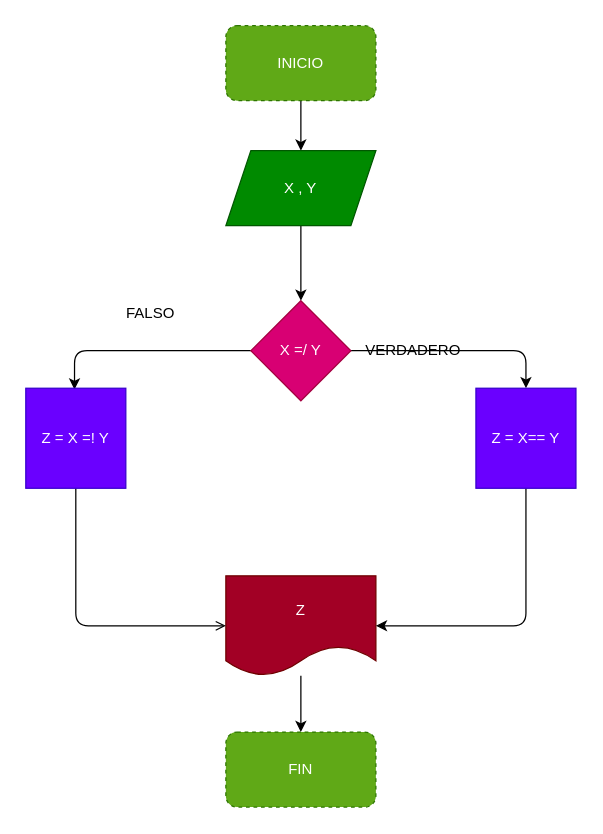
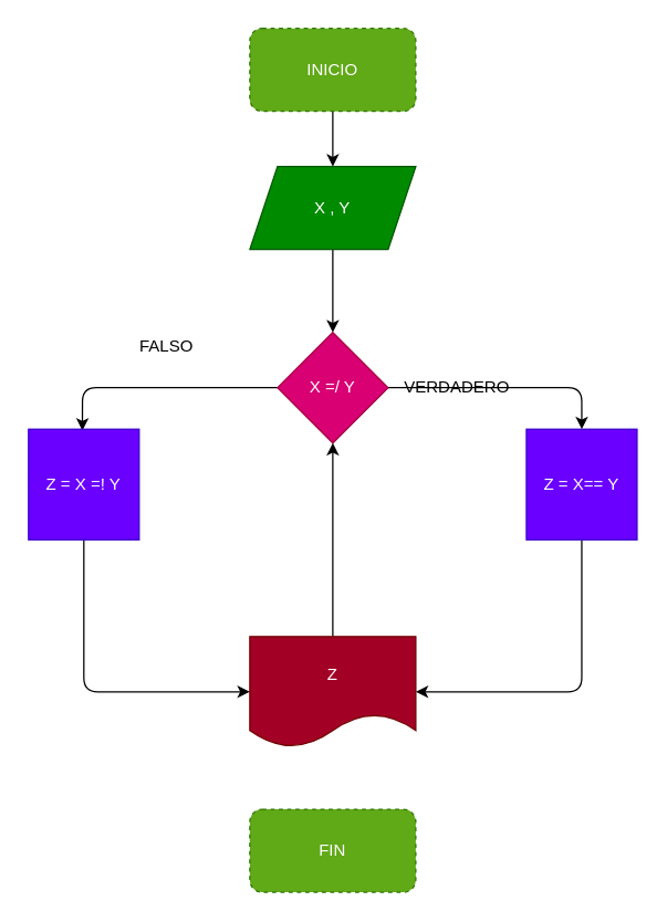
  <mxCell id="0" />
  <mxCell id="1" parent="0" />
  <mxCell id="2" value="" style="edgeStyle=none;html=1;" parent="1" source="3" target="5" edge="1"><mxGeometry relative="1" as="geometry" /></mxCell>
  <mxCell id="3" value="INICIO" style="rounded=1;whiteSpace=wrap;html=1;fillColor=#60a917;fontColor=#ffffff;strokeColor=#2D7600;dashed=1;" parent="1" vertex="1"><mxGeometry x="180" y="20" width="120" height="60" as="geometry" /></mxCell>
  <mxCell id="4" value="" style="edgeStyle=none;html=1;" parent="1" source="5" target="8" edge="1"><mxGeometry relative="1" as="geometry" /></mxCell>
  <mxCell id="5" value="X , Y" style="shape=parallelogram;perimeter=parallelogramPerimeter;whiteSpace=wrap;html=1;fixedSize=1;fillColor=#008a00;fontColor=#ffffff;strokeColor=#005700;" parent="1" vertex="1"><mxGeometry x="180" y="120" width="120" height="60" as="geometry" /></mxCell>
  <mxCell id="6" style="edgeStyle=none;html=1;exitX=1;exitY=0.5;exitDx=0;exitDy=0;entryX=0.5;entryY=0;entryDx=0;entryDy=0;" parent="1" source="8" edge="1"><mxGeometry relative="1" as="geometry"><mxPoint x="420" y="310" as="targetPoint" /><Array as="points"><mxPoint x="420" y="280" /></Array></mxGeometry></mxCell>
  <mxCell id="7" style="edgeStyle=none;html=1;exitX=0;exitY=0.5;exitDx=0;exitDy=0;entryX=0.408;entryY=0.013;entryDx=0;entryDy=0;entryPerimeter=0;" parent="1" source="8" edge="1"><mxGeometry relative="1" as="geometry"><mxPoint x="58.96" y="311.04" as="targetPoint" /><Array as="points"><mxPoint x="59" y="280" /></Array></mxGeometry></mxCell>
  <mxCell id="8" value="X =/ Y" style="rhombus;whiteSpace=wrap;html=1;fillColor=#d80073;fontColor=#ffffff;strokeColor=#A50040;" parent="1" vertex="1"><mxGeometry x="200" y="240" width="80" height="80" as="geometry" /></mxCell>
- <mxCell id="9" value="" style="edgeStyle=none;html=1;" parent="1" source="10" target="15" edge="1"><mxGeometry relative="1" as="geometry" /></mxCell>
+ <mxCell id="9" value="" style="edgeStyle=none;html=1;" parent="1" source="10" target="8" edge="1"><mxGeometry relative="1" as="geometry" /></mxCell>
  <mxCell id="10" value="Z" style="shape=document;whiteSpace=wrap;html=1;boundedLbl=1;fillColor=#a20025;fontColor=#ffffff;strokeColor=#6F0000;" parent="1" vertex="1"><mxGeometry x="180" y="460" width="120" height="80" as="geometry" /></mxCell>
- <mxCell id="11" style="edgeStyle=none;html=1;exitX=0.5;exitY=1;exitDx=0;exitDy=0;entryX=0;entryY=0.5;entryDx=0;entryDy=0;endArrow=open;" parent="1" source="12" target="10" edge="1"><mxGeometry relative="1" as="geometry"><Array as="points"><mxPoint x="60" y="500" /></Array></mxGeometry></mxCell>
+ <mxCell id="11" style="edgeStyle=none;html=1;exitX=0.5;exitY=1;exitDx=0;exitDy=0;entryX=0;entryY=0.5;entryDx=0;entryDy=0;" parent="1" source="12" target="10" edge="1"><mxGeometry relative="1" as="geometry"><Array as="points"><mxPoint x="60" y="500" /></Array></mxGeometry></mxCell>
  <mxCell id="12" value="Z = X =! Y" style="whiteSpace=wrap;html=1;aspect=fixed;fillColor=#6a00ff;fontColor=#ffffff;strokeColor=#3700CC;" parent="1" vertex="1"><mxGeometry x="20" y="310" width="80" height="80" as="geometry" /></mxCell>
  <mxCell id="13" style="edgeStyle=none;html=1;exitX=0.5;exitY=1;exitDx=0;exitDy=0;entryX=1;entryY=0.5;entryDx=0;entryDy=0;" parent="1" source="14" target="10" edge="1"><mxGeometry relative="1" as="geometry"><Array as="points"><mxPoint x="420" y="500" /></Array></mxGeometry></mxCell>
  <mxCell id="14" value="Z = X== Y" style="whiteSpace=wrap;html=1;aspect=fixed;fillColor=#6a00ff;fontColor=#ffffff;strokeColor=#3700CC;" parent="1" vertex="1"><mxGeometry x="380" y="310" width="80" height="80" as="geometry" /></mxCell>
  <mxCell id="15" value="FIN" style="rounded=1;whiteSpace=wrap;html=1;fillColor=#60a917;fontColor=#ffffff;strokeColor=#2D7600;dashed=1;" parent="1" vertex="1"><mxGeometry x="180" y="585" width="120" height="60" as="geometry" /></mxCell>
  <mxCell id="16" value="FALSO" style="text;html=1;strokeColor=none;fillColor=none;align=center;verticalAlign=middle;whiteSpace=wrap;rounded=0;" vertex="1" parent="1"><mxGeometry x="90" y="235" width="60" height="30" as="geometry" /></mxCell>
  <mxCell id="17" value="VERDADERO" style="text;html=1;strokeColor=none;fillColor=none;align=center;verticalAlign=middle;whiteSpace=wrap;rounded=0;" vertex="1" parent="1"><mxGeometry x="300" y="265" width="60" height="30" as="geometry" /></mxCell>
